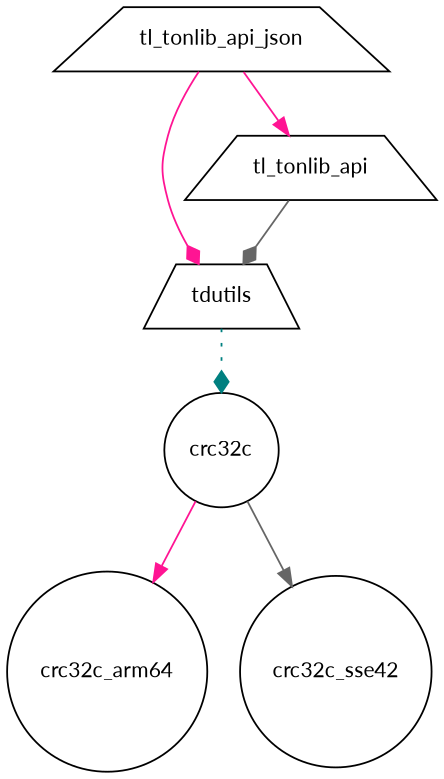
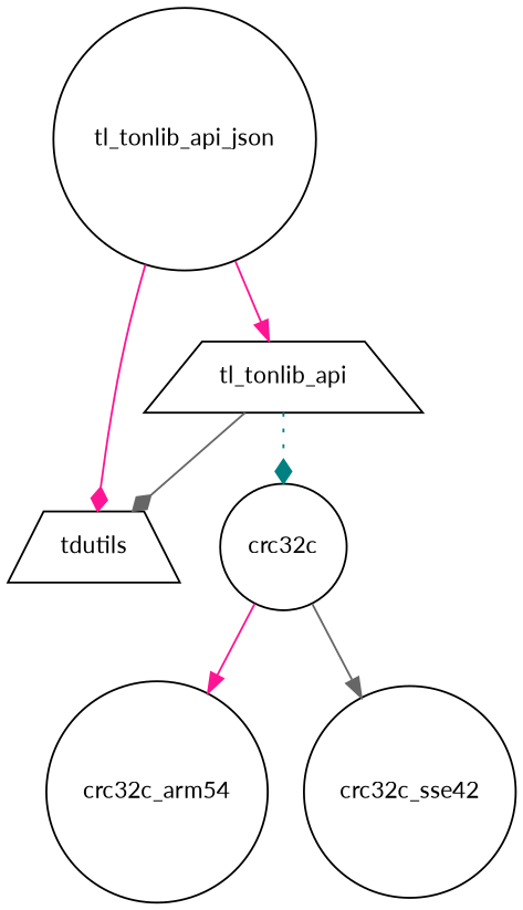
  digraph {
    fontname=Lato
    node [fontname=Lato fontsize=12 shape=circle]
    edge [arrowhead=diamond color=deeppink fontname=Lato]
-   n1 [label=tl_tonlib_api_json shape=trapezium]
+   n1 [label=tl_tonlib_api_json]
    n2 [label=tdutils shape=trapezium]
    n3 [label=tl_tonlib_api shape=trapezium]
    n4 [label=crc32c]
-   n5 [label=crc32c_arm64]
+   n5 [label=crc32c_arm54]
    n6 [label=crc32c_sse42]
    n1 -> n2
    n1 -> n3 [arrowhead=normal]
-   n2 -> n4 [color=teal style=dotted]
+   n3 -> n4 [color=teal style=dotted]
    n3 -> n2 [color=gray40]
    n4 -> n5 [arrowhead=normal]
    n4 -> n6 [arrowhead=normal color=gray40]
  }
